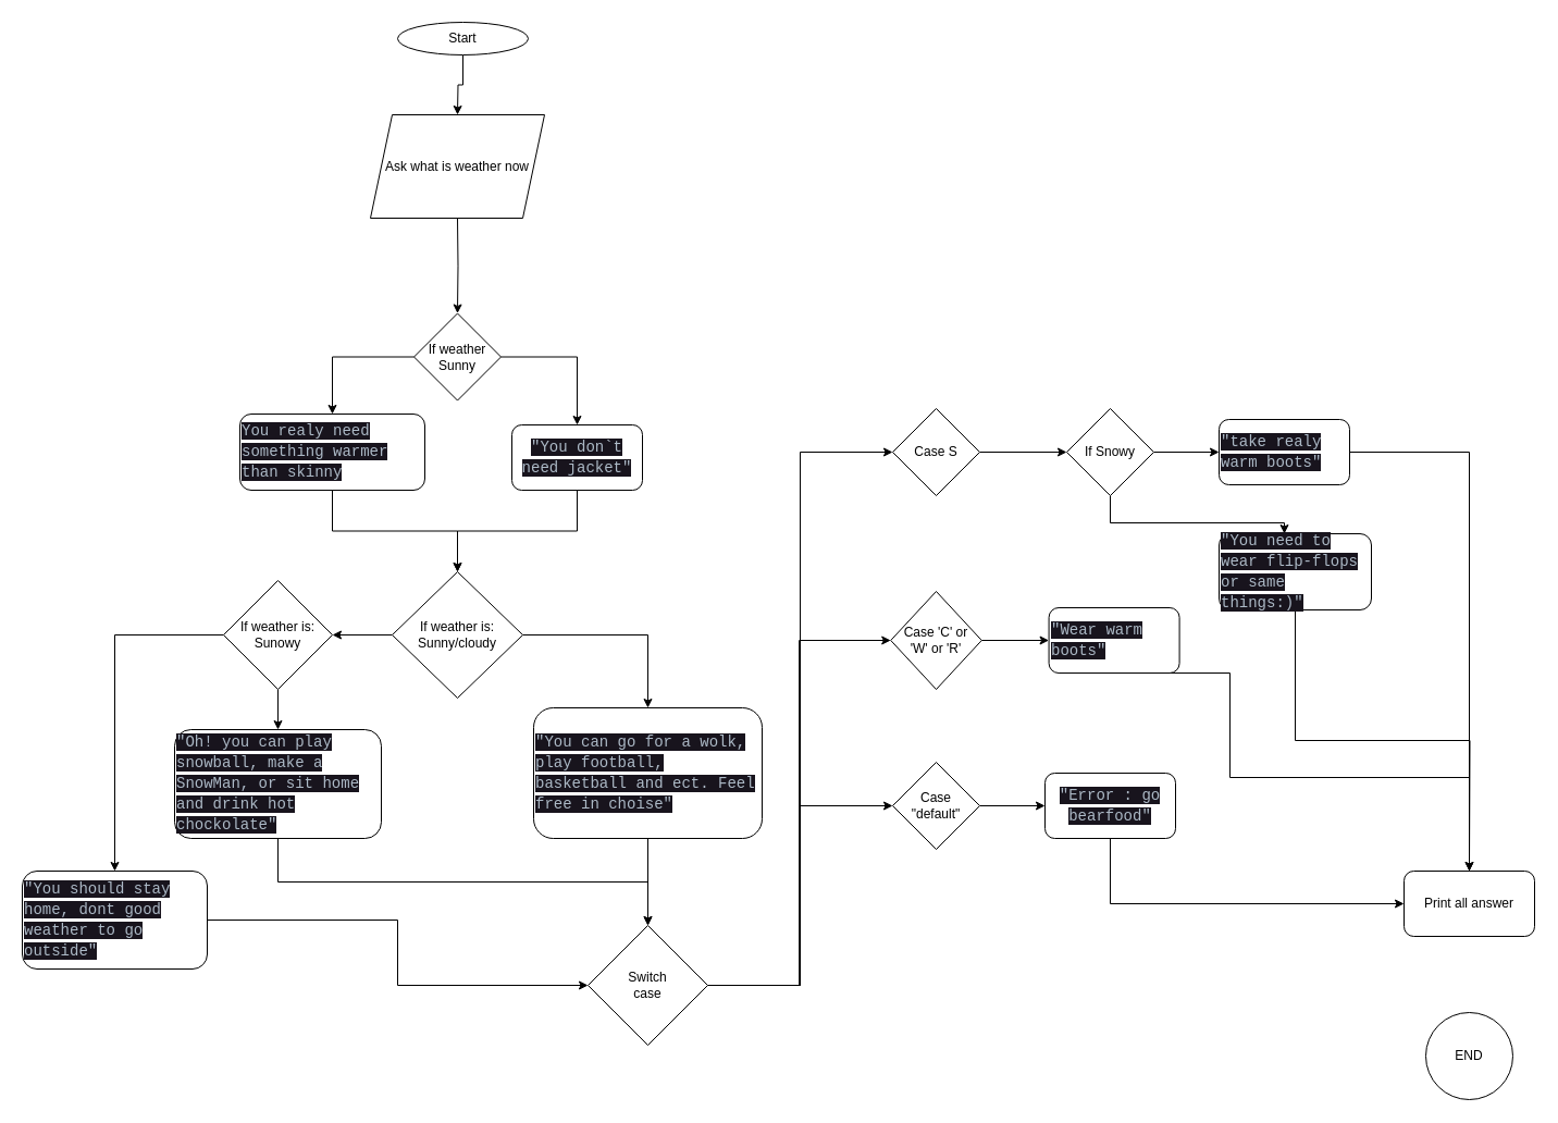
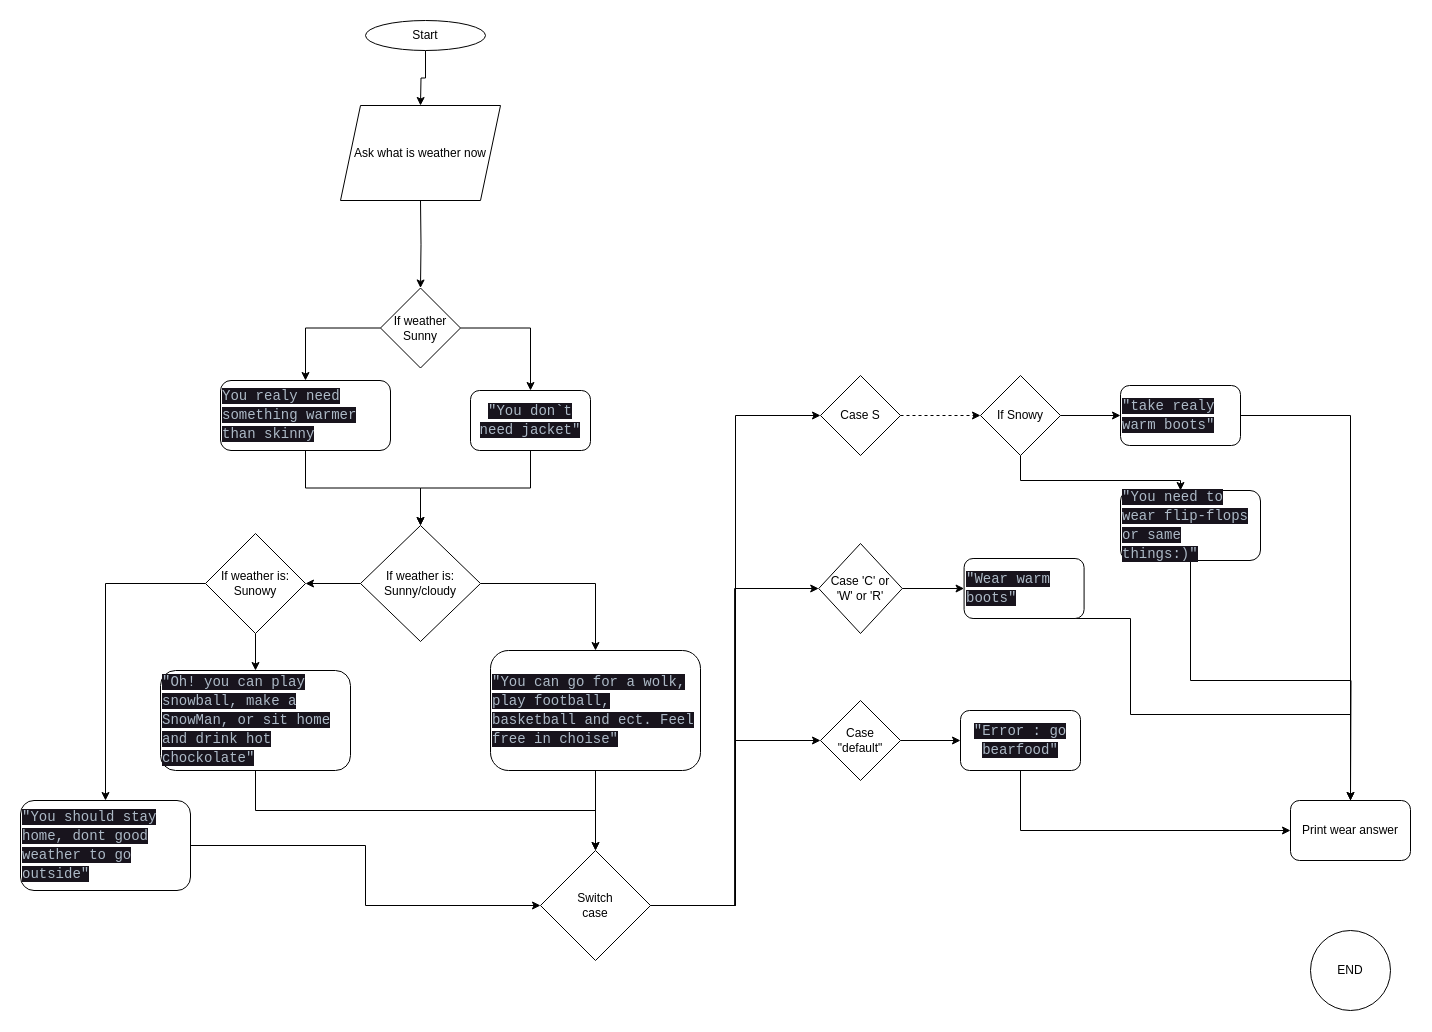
  <mxCell id="0" />
  <mxCell id="1" parent="0" />
  <mxCell id="2" value="" style="edgeStyle=orthogonalEdgeStyle;rounded=0;orthogonalLoop=1;jettySize=auto;html=1;" edge="1" parent="1" source="3"><mxGeometry relative="1" as="geometry"><mxPoint x="420" y="105" as="targetPoint" /></mxGeometry></mxCell>
  <mxCell id="3" value="Start" style="ellipse;whiteSpace=wrap;html=1;" vertex="1" parent="1"><mxGeometry x="365" y="20" width="120" height="30" as="geometry" /></mxCell>
  <mxCell id="4" value="" style="edgeStyle=orthogonalEdgeStyle;rounded=0;orthogonalLoop=1;jettySize=auto;html=1;" edge="1" parent="1" target="8"><mxGeometry relative="1" as="geometry"><mxPoint x="420" y="200" as="sourcePoint" /></mxGeometry></mxCell>
  <mxCell id="5" value="Ask what is weather now" style="shape=parallelogram;perimeter=parallelogramPerimeter;whiteSpace=wrap;html=1;fixedSize=1;" vertex="1" parent="1"><mxGeometry x="340" y="105" width="160" height="95" as="geometry" /></mxCell>
  <mxCell id="6" style="edgeStyle=orthogonalEdgeStyle;rounded=0;orthogonalLoop=1;jettySize=auto;html=1;exitX=1;exitY=0.5;exitDx=0;exitDy=0;entryX=0.5;entryY=0;entryDx=0;entryDy=0;" edge="1" parent="1" source="8" target="10"><mxGeometry relative="1" as="geometry" /></mxCell>
  <mxCell id="7" style="edgeStyle=orthogonalEdgeStyle;rounded=0;orthogonalLoop=1;jettySize=auto;html=1;exitX=0;exitY=0.5;exitDx=0;exitDy=0;entryX=0.5;entryY=0;entryDx=0;entryDy=0;" edge="1" parent="1" source="8" target="12"><mxGeometry relative="1" as="geometry" /></mxCell>
  <mxCell id="8" value="If weather Sunny" style="rhombus;whiteSpace=wrap;html=1;" vertex="1" parent="1"><mxGeometry x="380" y="287.5" width="80" height="80" as="geometry" /></mxCell>
  <mxCell id="9" style="edgeStyle=orthogonalEdgeStyle;rounded=0;orthogonalLoop=1;jettySize=auto;html=1;exitX=0.5;exitY=1;exitDx=0;exitDy=0;entryX=0.5;entryY=0;entryDx=0;entryDy=0;" edge="1" parent="1" source="10" target="15"><mxGeometry relative="1" as="geometry" /></mxCell>
  <mxCell id="10" value="&lt;div style=&quot;color: rgb(173, 186, 199); font-family: Consolas, &amp;quot;Courier New&amp;quot;, monospace; font-size: 14px; line-height: 19px;&quot;&gt;&lt;span style=&quot;background-color: rgb(24, 20, 29);&quot;&gt;&quot;You don`t need jacket&quot;&lt;/span&gt;&lt;/div&gt;" style="rounded=1;whiteSpace=wrap;html=1;" vertex="1" parent="1"><mxGeometry x="470" y="390" width="120" height="60" as="geometry" /></mxCell>
  <mxCell id="11" style="edgeStyle=orthogonalEdgeStyle;rounded=0;orthogonalLoop=1;jettySize=auto;html=1;exitX=0.5;exitY=1;exitDx=0;exitDy=0;entryX=0.5;entryY=0;entryDx=0;entryDy=0;" edge="1" parent="1" source="12" target="15"><mxGeometry relative="1" as="geometry" /></mxCell>
  <mxCell id="12" value="&lt;div style=&quot;color: rgb(173, 186, 199); font-family: Consolas, &amp;quot;Courier New&amp;quot;, monospace; font-size: 14px; line-height: 19px;&quot;&gt;&lt;div style=&quot;line-height: 19px;&quot;&gt;&lt;span style=&quot;background-color: rgb(24, 20, 29);&quot;&gt;You realy need something warmer than skinny&lt;/span&gt;&lt;/div&gt;&lt;/div&gt;" style="rounded=1;whiteSpace=wrap;html=1;align=left;" vertex="1" parent="1"><mxGeometry x="220" y="380" width="170" height="70" as="geometry" /></mxCell>
  <mxCell id="13" value="" style="edgeStyle=orthogonalEdgeStyle;rounded=0;orthogonalLoop=1;jettySize=auto;html=1;" edge="1" parent="1" source="15" target="17"><mxGeometry relative="1" as="geometry" /></mxCell>
  <mxCell id="14" style="edgeStyle=orthogonalEdgeStyle;rounded=0;orthogonalLoop=1;jettySize=auto;html=1;exitX=0;exitY=0.5;exitDx=0;exitDy=0;entryX=1;entryY=0.5;entryDx=0;entryDy=0;" edge="1" parent="1" source="15" target="22"><mxGeometry relative="1" as="geometry" /></mxCell>
  <mxCell id="15" value="If weather is: Sunny/cloudy" style="rhombus;whiteSpace=wrap;html=1;" vertex="1" parent="1"><mxGeometry x="360" y="525" width="120" height="116" as="geometry" /></mxCell>
  <mxCell id="16" style="edgeStyle=orthogonalEdgeStyle;rounded=0;orthogonalLoop=1;jettySize=auto;html=1;exitX=0.5;exitY=1;exitDx=0;exitDy=0;entryX=0.5;entryY=0;entryDx=0;entryDy=0;" edge="1" parent="1" source="17" target="45"><mxGeometry relative="1" as="geometry" /></mxCell>
  <mxCell id="17" value="&lt;div style=&quot;color: rgb(173, 186, 199); font-family: Consolas, &amp;quot;Courier New&amp;quot;, monospace; font-size: 14px; line-height: 19px;&quot;&gt;&lt;span style=&quot;background-color: rgb(24, 20, 29);&quot;&gt;&quot;You can go for a wolk, play football, basketball and ect. Feel free in choise&quot;&lt;/span&gt;&lt;/div&gt;" style="rounded=1;whiteSpace=wrap;html=1;align=left;" vertex="1" parent="1"><mxGeometry x="490" y="650" width="210" height="120" as="geometry" /></mxCell>
  <mxCell id="18" style="edgeStyle=orthogonalEdgeStyle;rounded=0;orthogonalLoop=1;jettySize=auto;html=1;exitX=0.5;exitY=1;exitDx=0;exitDy=0;entryX=0.5;entryY=0;entryDx=0;entryDy=0;" edge="1" parent="1" source="19" target="45"><mxGeometry relative="1" as="geometry" /></mxCell>
  <mxCell id="19" value="&lt;div style=&quot;color: rgb(173, 186, 199); font-family: Consolas, &amp;quot;Courier New&amp;quot;, monospace; font-size: 14px; line-height: 19px;&quot;&gt;&lt;span style=&quot;background-color: rgb(24, 20, 29);&quot;&gt;&quot;Oh! you can play snowball, make a SnowMan, or sit home and drink hot chockolate&quot;&lt;/span&gt;&lt;/div&gt;" style="rounded=1;whiteSpace=wrap;html=1;align=left;" vertex="1" parent="1"><mxGeometry x="160" y="670" width="190" height="100" as="geometry" /></mxCell>
  <mxCell id="20" style="edgeStyle=orthogonalEdgeStyle;rounded=0;orthogonalLoop=1;jettySize=auto;html=1;exitX=0.5;exitY=1;exitDx=0;exitDy=0;entryX=0.5;entryY=0;entryDx=0;entryDy=0;" edge="1" parent="1" source="22" target="19"><mxGeometry relative="1" as="geometry" /></mxCell>
  <mxCell id="21" value="" style="edgeStyle=orthogonalEdgeStyle;rounded=0;orthogonalLoop=1;jettySize=auto;html=1;" edge="1" parent="1" source="22" target="24"><mxGeometry relative="1" as="geometry" /></mxCell>
  <mxCell id="22" value="If weather is: &lt;br&gt;Sunowy" style="rhombus;whiteSpace=wrap;html=1;" vertex="1" parent="1"><mxGeometry x="205" y="533" width="100" height="100" as="geometry" /></mxCell>
  <mxCell id="23" style="edgeStyle=orthogonalEdgeStyle;rounded=0;orthogonalLoop=1;jettySize=auto;html=1;exitX=1;exitY=0.5;exitDx=0;exitDy=0;entryX=0;entryY=0.5;entryDx=0;entryDy=0;" edge="1" parent="1" source="24" target="45"><mxGeometry relative="1" as="geometry" /></mxCell>
  <mxCell id="24" value="&lt;div style=&quot;color: rgb(173, 186, 199); font-family: Consolas, &amp;quot;Courier New&amp;quot;, monospace; font-size: 14px; line-height: 19px;&quot;&gt;&lt;span style=&quot;background-color: rgb(24, 20, 29);&quot;&gt;&quot;You should stay home, dont good weather to go outside&quot;&lt;/span&gt;&lt;/div&gt;" style="rounded=1;whiteSpace=wrap;html=1;align=left;" vertex="1" parent="1"><mxGeometry x="20" y="800" width="170" height="90" as="geometry" /></mxCell>
- <mxCell id="25" value="" style="edgeStyle=orthogonalEdgeStyle;rounded=0;orthogonalLoop=1;jettySize=auto;html=1;" edge="1" parent="1" source="26" target="33"><mxGeometry relative="1" as="geometry" /></mxCell>
+ <mxCell id="25" value="" style="edgeStyle=orthogonalEdgeStyle;rounded=0;orthogonalLoop=1;jettySize=auto;html=1;dashed=1;" edge="1" parent="1" source="26" target="33"><mxGeometry relative="1" as="geometry" /></mxCell>
  <mxCell id="26" value="Case S" style="rhombus;whiteSpace=wrap;html=1;" vertex="1" parent="1"><mxGeometry x="820" y="375" width="80" height="80" as="geometry" /></mxCell>
  <mxCell id="27" value="" style="edgeStyle=orthogonalEdgeStyle;rounded=0;orthogonalLoop=1;jettySize=auto;html=1;" edge="1" parent="1" source="28" target="39"><mxGeometry relative="1" as="geometry" /></mxCell>
  <mxCell id="28" value="Case 'C' or &lt;br&gt;'W' or 'R'" style="rhombus;whiteSpace=wrap;html=1;" vertex="1" parent="1"><mxGeometry x="818.22" y="543" width="83.57" height="90" as="geometry" /></mxCell>
  <mxCell id="29" value="" style="edgeStyle=orthogonalEdgeStyle;rounded=0;orthogonalLoop=1;jettySize=auto;html=1;" edge="1" parent="1" source="30" target="41"><mxGeometry relative="1" as="geometry" /></mxCell>
  <mxCell id="30" value="Case &lt;br&gt;&quot;default&quot;" style="rhombus;whiteSpace=wrap;html=1;" vertex="1" parent="1"><mxGeometry x="820" y="700" width="80" height="80" as="geometry" /></mxCell>
  <mxCell id="31" value="" style="edgeStyle=orthogonalEdgeStyle;rounded=0;orthogonalLoop=1;jettySize=auto;html=1;" edge="1" parent="1" source="33" target="35"><mxGeometry relative="1" as="geometry" /></mxCell>
  <mxCell id="32" value="" style="edgeStyle=orthogonalEdgeStyle;rounded=0;orthogonalLoop=1;jettySize=auto;html=1;" edge="1" parent="1" source="33" target="37"><mxGeometry relative="1" as="geometry"><Array as="points"><mxPoint x="1020" y="480" /><mxPoint x="1180" y="480" /></Array></mxGeometry></mxCell>
  <mxCell id="33" value="If Snowy" style="rhombus;whiteSpace=wrap;html=1;" vertex="1" parent="1"><mxGeometry x="980" y="375" width="80" height="80" as="geometry" /></mxCell>
  <mxCell id="34" style="edgeStyle=orthogonalEdgeStyle;rounded=0;orthogonalLoop=1;jettySize=auto;html=1;exitX=1;exitY=0.5;exitDx=0;exitDy=0;entryX=0.5;entryY=0;entryDx=0;entryDy=0;" edge="1" parent="1" source="35" target="46"><mxGeometry relative="1" as="geometry" /></mxCell>
  <mxCell id="35" value="&lt;div style=&quot;color: rgb(173, 186, 199); font-family: Consolas, &amp;quot;Courier New&amp;quot;, monospace; font-size: 14px; line-height: 19px;&quot;&gt;&lt;span style=&quot;background-color: rgb(24, 20, 29);&quot;&gt;&quot;take realy warm boots&quot;&lt;/span&gt;&lt;/div&gt;" style="rounded=1;whiteSpace=wrap;html=1;align=left;" vertex="1" parent="1"><mxGeometry x="1120" y="385" width="120" height="60" as="geometry" /></mxCell>
  <mxCell id="36" style="edgeStyle=orthogonalEdgeStyle;rounded=0;orthogonalLoop=1;jettySize=auto;html=1;exitX=0.5;exitY=1;exitDx=0;exitDy=0;" edge="1" parent="1" source="37"><mxGeometry relative="1" as="geometry"><mxPoint x="1350" y="800" as="targetPoint" /></mxGeometry></mxCell>
  <mxCell id="37" value="&lt;div style=&quot;color: rgb(173, 186, 199); font-family: Consolas, &amp;quot;Courier New&amp;quot;, monospace; font-size: 14px; line-height: 19px;&quot;&gt;&lt;span style=&quot;background-color: rgb(24, 20, 29);&quot;&gt;&quot;You need to wear flip-flops or same things:)&quot;&lt;/span&gt;&lt;/div&gt;" style="rounded=1;whiteSpace=wrap;html=1;align=left;" vertex="1" parent="1"><mxGeometry x="1120" y="490" width="140" height="70" as="geometry" /></mxCell>
  <mxCell id="38" style="edgeStyle=orthogonalEdgeStyle;rounded=0;orthogonalLoop=1;jettySize=auto;html=1;exitX=0.5;exitY=1;exitDx=0;exitDy=0;" edge="1" parent="1" source="39"><mxGeometry relative="1" as="geometry"><mxPoint x="1350" y="810" as="targetPoint" /><Array as="points"><mxPoint x="1130" y="618" /><mxPoint x="1130" y="714" /><mxPoint x="1350" y="714" /></Array></mxGeometry></mxCell>
  <mxCell id="39" value="&lt;div style=&quot;color: rgb(173, 186, 199); font-family: Consolas, &amp;quot;Courier New&amp;quot;, monospace; font-size: 14px; line-height: 19px;&quot;&gt;&lt;span style=&quot;background-color: rgb(24, 20, 29);&quot;&gt;&quot;Wear warm boots&quot;&lt;/span&gt;&lt;/div&gt;" style="rounded=1;whiteSpace=wrap;html=1;align=left;" vertex="1" parent="1"><mxGeometry x="963.575" y="558" width="120" height="60" as="geometry" /></mxCell>
  <mxCell id="40" style="edgeStyle=orthogonalEdgeStyle;rounded=0;orthogonalLoop=1;jettySize=auto;html=1;exitX=0.5;exitY=1;exitDx=0;exitDy=0;entryX=0;entryY=0.5;entryDx=0;entryDy=0;" edge="1" parent="1" source="41" target="46"><mxGeometry relative="1" as="geometry" /></mxCell>
  <mxCell id="41" value="&lt;div style=&quot;color: rgb(173, 186, 199); font-family: Consolas, &amp;quot;Courier New&amp;quot;, monospace; font-size: 14px; line-height: 19px;&quot;&gt;&lt;span style=&quot;background-color: rgb(24, 20, 29);&quot;&gt;&quot;Error : go bearfood&quot;&lt;/span&gt;&lt;/div&gt;" style="rounded=1;whiteSpace=wrap;html=1;" vertex="1" parent="1"><mxGeometry x="960" y="710" width="120" height="60" as="geometry" /></mxCell>
  <mxCell id="42" style="edgeStyle=orthogonalEdgeStyle;rounded=0;orthogonalLoop=1;jettySize=auto;html=1;exitX=1;exitY=0.5;exitDx=0;exitDy=0;entryX=0;entryY=0.5;entryDx=0;entryDy=0;" edge="1" parent="1" source="45" target="26"><mxGeometry relative="1" as="geometry" /></mxCell>
  <mxCell id="43" style="edgeStyle=orthogonalEdgeStyle;rounded=0;orthogonalLoop=1;jettySize=auto;html=1;exitX=1;exitY=0.5;exitDx=0;exitDy=0;entryX=0;entryY=0.5;entryDx=0;entryDy=0;" edge="1" parent="1" source="45" target="28"><mxGeometry relative="1" as="geometry" /></mxCell>
  <mxCell id="44" style="edgeStyle=orthogonalEdgeStyle;rounded=0;orthogonalLoop=1;jettySize=auto;html=1;exitX=1;exitY=0.5;exitDx=0;exitDy=0;entryX=0;entryY=0.5;entryDx=0;entryDy=0;" edge="1" parent="1" source="45" target="30"><mxGeometry relative="1" as="geometry" /></mxCell>
  <mxCell id="45" value="Switch&lt;br&gt;case" style="rhombus;whiteSpace=wrap;html=1;" vertex="1" parent="1"><mxGeometry x="540" y="850" width="110" height="110" as="geometry" /></mxCell>
- <mxCell id="46" value="Print all answer" style="rounded=1;whiteSpace=wrap;html=1;" vertex="1" parent="1"><mxGeometry x="1290" y="800" width="120" height="60" as="geometry" /></mxCell>
+ <mxCell id="46" value="Print wear answer" style="rounded=1;whiteSpace=wrap;html=1;" vertex="1" parent="1"><mxGeometry x="1290" y="800" width="120" height="60" as="geometry" /></mxCell>
  <mxCell id="47" value="END" style="ellipse;whiteSpace=wrap;html=1;rounded=1;" vertex="1" parent="1"><mxGeometry x="1310" y="930" width="80" height="80" as="geometry" /></mxCell>
